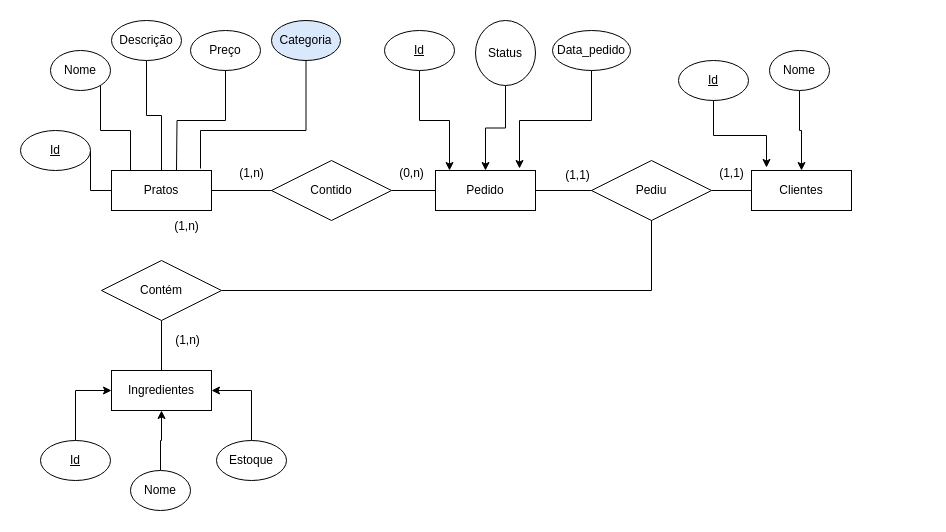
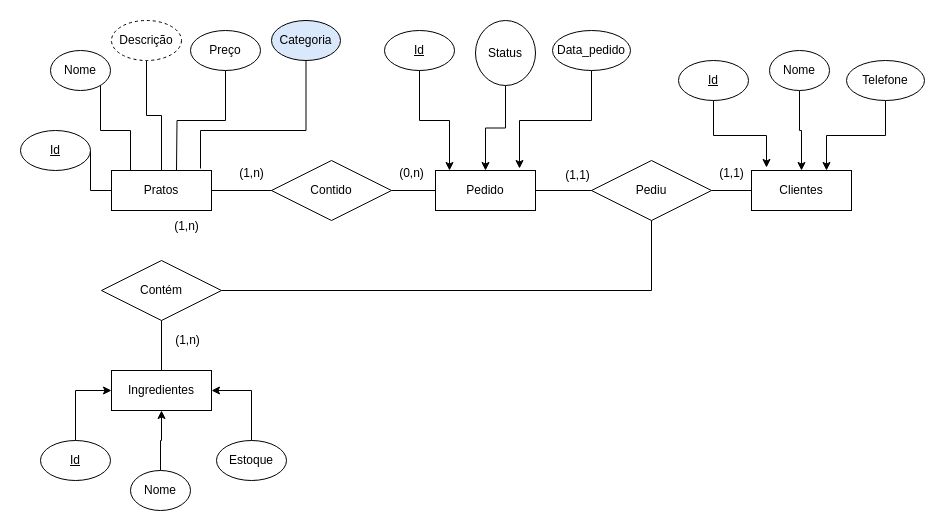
  <mxCell id="0" />
  <mxCell id="1" parent="0" />
  <mxCell id="2" value="Pratos" style="whiteSpace=wrap;html=1;align=center;" vertex="1" parent="1"><mxGeometry x="111" y="170" width="100" height="40" as="geometry" /></mxCell>
  <mxCell id="3" value="Ingredientes" style="whiteSpace=wrap;html=1;align=center;" vertex="1" parent="1"><mxGeometry x="111" y="370" width="100" height="40" as="geometry" /></mxCell>
  <mxCell id="4" value="Clientes" style="whiteSpace=wrap;html=1;align=center;" vertex="1" parent="1"><mxGeometry x="751" y="170" width="100" height="40" as="geometry" /></mxCell>
  <mxCell id="5" value="" style="edgeStyle=orthogonalEdgeStyle;rounded=0;orthogonalLoop=1;jettySize=auto;html=1;endArrow=none;endFill=0;" edge="1" parent="1" source="7" target="2"><mxGeometry relative="1" as="geometry" /></mxCell>
  <mxCell id="6" value="" style="edgeStyle=orthogonalEdgeStyle;rounded=0;orthogonalLoop=1;jettySize=auto;html=1;endArrow=none;endFill=0;" edge="1" parent="1" source="7" target="11"><mxGeometry relative="1" as="geometry" /></mxCell>
  <mxCell id="7" value="Contido" style="shape=rhombus;perimeter=rhombusPerimeter;whiteSpace=wrap;html=1;align=center;" vertex="1" parent="1"><mxGeometry x="271" y="160" width="120" height="60" as="geometry" /></mxCell>
  <mxCell id="8" value="" style="edgeStyle=orthogonalEdgeStyle;rounded=0;orthogonalLoop=1;jettySize=auto;html=1;endArrow=none;endFill=0;" edge="1" parent="1" source="10" target="11"><mxGeometry relative="1" as="geometry" /></mxCell>
  <mxCell id="9" value="" style="edgeStyle=orthogonalEdgeStyle;rounded=0;orthogonalLoop=1;jettySize=auto;html=1;endArrow=none;endFill=0;" edge="1" parent="1" source="10" target="4"><mxGeometry relative="1" as="geometry" /></mxCell>
  <mxCell id="10" value="Pediu" style="shape=rhombus;perimeter=rhombusPerimeter;whiteSpace=wrap;html=1;align=center;" vertex="1" parent="1"><mxGeometry x="591" y="160" width="120" height="60" as="geometry" /></mxCell>
  <mxCell id="11" value="Pedido" style="whiteSpace=wrap;html=1;align=center;" vertex="1" parent="1"><mxGeometry x="435" y="170" width="100" height="40" as="geometry" /></mxCell>
  <mxCell id="12" value="" style="edgeStyle=orthogonalEdgeStyle;rounded=0;orthogonalLoop=1;jettySize=auto;html=1;endArrow=none;endFill=0;" edge="1" parent="1" source="14" target="10"><mxGeometry relative="1" as="geometry" /></mxCell>
  <mxCell id="13" value="" style="edgeStyle=orthogonalEdgeStyle;rounded=0;orthogonalLoop=1;jettySize=auto;html=1;endArrow=none;endFill=0;" edge="1" parent="1" source="14" target="3"><mxGeometry relative="1" as="geometry" /></mxCell>
  <mxCell id="14" value="Contém" style="shape=rhombus;perimeter=rhombusPerimeter;whiteSpace=wrap;html=1;align=center;" vertex="1" parent="1"><mxGeometry x="101" y="260" width="120" height="60" as="geometry" /></mxCell>
  <mxCell id="15" value="(1,n)" style="text;html=1;align=center;verticalAlign=middle;resizable=0;points=[];autosize=1;strokeColor=none;fillColor=none;" vertex="1" parent="1"><mxGeometry x="226" y="158" width="50" height="30" as="geometry" /></mxCell>
  <mxCell id="16" value="(0,n)" style="text;html=1;align=center;verticalAlign=middle;resizable=0;points=[];autosize=1;strokeColor=none;fillColor=none;" vertex="1" parent="1"><mxGeometry x="386" y="158" width="50" height="30" as="geometry" /></mxCell>
  <mxCell id="17" value="(1,1)" style="text;html=1;align=center;verticalAlign=middle;resizable=0;points=[];autosize=1;strokeColor=none;fillColor=none;" vertex="1" parent="1"><mxGeometry x="552" y="160" width="50" height="30" as="geometry" /></mxCell>
  <mxCell id="18" value="(1,1)" style="text;html=1;align=center;verticalAlign=middle;resizable=0;points=[];autosize=1;strokeColor=none;fillColor=none;" vertex="1" parent="1"><mxGeometry x="706" y="158" width="50" height="30" as="geometry" /></mxCell>
  <mxCell id="19" value="(1,n)" style="text;html=1;align=center;verticalAlign=middle;resizable=0;points=[];autosize=1;strokeColor=none;fillColor=none;" vertex="1" parent="1"><mxGeometry x="161" y="211" width="50" height="30" as="geometry" /></mxCell>
  <mxCell id="20" value="(1,n)" style="text;html=1;align=center;verticalAlign=middle;resizable=0;points=[];autosize=1;strokeColor=none;fillColor=none;" vertex="1" parent="1"><mxGeometry x="162" y="325" width="50" height="30" as="geometry" /></mxCell>
  <mxCell id="21" value="" style="edgeStyle=orthogonalEdgeStyle;rounded=0;orthogonalLoop=1;jettySize=auto;html=1;endArrow=none;endFill=0;" edge="1" parent="1" source="22" target="2"><mxGeometry relative="1" as="geometry"><Array as="points"><mxPoint x="100" y="130" /><mxPoint x="130" y="130" /></Array></mxGeometry></mxCell>
  <mxCell id="22" value="Nome" style="ellipse;whiteSpace=wrap;html=1;align=center;" vertex="1" parent="1"><mxGeometry x="50" y="50" width="60" height="40" as="geometry" /></mxCell>
  <mxCell id="23" value="" style="edgeStyle=orthogonalEdgeStyle;rounded=0;orthogonalLoop=1;jettySize=auto;html=1;endArrow=none;endFill=0;" edge="1" parent="1" source="24" target="2"><mxGeometry relative="1" as="geometry" /></mxCell>
- <mxCell id="24" value="Descrição" style="ellipse;whiteSpace=wrap;html=1;align=center;" vertex="1" parent="1"><mxGeometry x="111" y="20" width="70" height="40" as="geometry" /></mxCell>
+ <mxCell id="24" value="Descrição" style="ellipse;whiteSpace=wrap;html=1;align=center;dashed=1;" vertex="1" parent="1"><mxGeometry x="111" y="20" width="70" height="40" as="geometry" /></mxCell>
  <mxCell id="25" value="Preço" style="ellipse;whiteSpace=wrap;html=1;align=center;" vertex="1" parent="1"><mxGeometry x="190" y="30" width="70" height="40" as="geometry" /></mxCell>
  <mxCell id="26" value="Categoria" style="ellipse;whiteSpace=wrap;html=1;align=center;fillColor=#dae8fc;" vertex="1" parent="1"><mxGeometry x="271" y="20" width="69" height="40" as="geometry" /></mxCell>
  <mxCell id="27" style="edgeStyle=orthogonalEdgeStyle;rounded=0;orthogonalLoop=1;jettySize=auto;html=1;exitX=0.5;exitY=1;exitDx=0;exitDy=0;endArrow=none;endFill=0;" edge="1" parent="1" source="25"><mxGeometry relative="1" as="geometry"><mxPoint x="176" y="170" as="targetPoint" /></mxGeometry></mxCell>
  <mxCell id="28" style="edgeStyle=orthogonalEdgeStyle;rounded=0;orthogonalLoop=1;jettySize=auto;html=1;exitX=0.5;exitY=1;exitDx=0;exitDy=0;entryX=0.89;entryY=-0.05;entryDx=0;entryDy=0;entryPerimeter=0;endArrow=none;endFill=0;" edge="1" parent="1" source="26" target="2"><mxGeometry relative="1" as="geometry"><Array as="points"><mxPoint x="306" y="130" /><mxPoint x="200" y="130" /></Array></mxGeometry></mxCell>
  <mxCell id="29" value="" style="edgeStyle=orthogonalEdgeStyle;rounded=0;orthogonalLoop=1;jettySize=auto;html=1;endArrow=none;endFill=0;" edge="1" parent="1" source="30" target="2"><mxGeometry relative="1" as="geometry"><Array as="points"><mxPoint x="90" y="190" /></Array></mxGeometry></mxCell>
  <mxCell id="30" value="Id" style="ellipse;whiteSpace=wrap;html=1;align=center;fontStyle=4;" vertex="1" parent="1"><mxGeometry x="20" y="130" width="70" height="40" as="geometry" /></mxCell>
  <mxCell id="31" value="" style="edgeStyle=orthogonalEdgeStyle;rounded=0;orthogonalLoop=1;jettySize=auto;html=1;" edge="1" parent="1" source="32" target="11"><mxGeometry relative="1" as="geometry" /></mxCell>
  <mxCell id="32" value="Status" style="ellipse;whiteSpace=wrap;html=1;align=center;" vertex="1" parent="1"><mxGeometry x="475" y="20" width="60" height="65" as="geometry" /></mxCell>
  <mxCell id="33" value="Data_pedido" style="ellipse;whiteSpace=wrap;html=1;align=center;" vertex="1" parent="1"><mxGeometry x="552" y="30" width="78" height="40" as="geometry" /></mxCell>
  <mxCell id="34" value="Id" style="ellipse;whiteSpace=wrap;html=1;align=center;fontStyle=4;" vertex="1" parent="1"><mxGeometry x="384" y="30" width="70" height="40" as="geometry" /></mxCell>
  <mxCell id="35" value="" style="edgeStyle=orthogonalEdgeStyle;rounded=0;orthogonalLoop=1;jettySize=auto;html=1;" edge="1" parent="1" source="36" target="4"><mxGeometry relative="1" as="geometry" /></mxCell>
  <mxCell id="36" value="Nome" style="ellipse;whiteSpace=wrap;html=1;align=center;" vertex="1" parent="1"><mxGeometry x="769" y="50" width="60" height="40" as="geometry" /></mxCell>
+ <mxCell id="37" style="edgeStyle=orthogonalEdgeStyle;rounded=0;orthogonalLoop=1;jettySize=auto;html=1;exitX=0.5;exitY=1;exitDx=0;exitDy=0;entryX=0.75;entryY=0;entryDx=0;entryDy=0;" edge="1" parent="1" source="38" target="4"><mxGeometry relative="1" as="geometry" /></mxCell>
+ <mxCell id="38" value="Telefone" style="ellipse;whiteSpace=wrap;html=1;align=center;" vertex="1" parent="1"><mxGeometry x="846" y="60" width="78" height="40" as="geometry" /></mxCell>
  <mxCell id="39" value="Id" style="ellipse;whiteSpace=wrap;html=1;align=center;fontStyle=4;" vertex="1" parent="1"><mxGeometry x="678" y="60" width="70" height="40" as="geometry" /></mxCell>
  <mxCell id="40" style="edgeStyle=orthogonalEdgeStyle;rounded=0;orthogonalLoop=1;jettySize=auto;html=1;exitX=0.5;exitY=1;exitDx=0;exitDy=0;entryX=0.15;entryY=-0.075;entryDx=0;entryDy=0;entryPerimeter=0;" edge="1" parent="1" source="39" target="4"><mxGeometry relative="1" as="geometry" /></mxCell>
  <mxCell id="41" style="edgeStyle=orthogonalEdgeStyle;rounded=0;orthogonalLoop=1;jettySize=auto;html=1;exitX=0.5;exitY=0;exitDx=0;exitDy=0;entryX=0.5;entryY=1;entryDx=0;entryDy=0;" edge="1" parent="1" source="42" target="3"><mxGeometry relative="1" as="geometry" /></mxCell>
  <mxCell id="42" value="Nome" style="ellipse;whiteSpace=wrap;html=1;align=center;" vertex="1" parent="1"><mxGeometry x="130" y="470" width="60" height="40" as="geometry" /></mxCell>
  <mxCell id="43" style="edgeStyle=orthogonalEdgeStyle;rounded=0;orthogonalLoop=1;jettySize=auto;html=1;exitX=0.5;exitY=0;exitDx=0;exitDy=0;entryX=1;entryY=0.5;entryDx=0;entryDy=0;" edge="1" parent="1" source="44" target="3"><mxGeometry relative="1" as="geometry" /></mxCell>
  <mxCell id="44" value="Estoque" style="ellipse;whiteSpace=wrap;html=1;align=center;" vertex="1" parent="1"><mxGeometry x="216" y="440" width="70" height="40" as="geometry" /></mxCell>
  <mxCell id="45" style="edgeStyle=orthogonalEdgeStyle;rounded=0;orthogonalLoop=1;jettySize=auto;html=1;exitX=0.5;exitY=0;exitDx=0;exitDy=0;entryX=0;entryY=0.5;entryDx=0;entryDy=0;" edge="1" parent="1" source="46" target="3"><mxGeometry relative="1" as="geometry" /></mxCell>
  <mxCell id="46" value="Id" style="ellipse;whiteSpace=wrap;html=1;align=center;fontStyle=4;" vertex="1" parent="1"><mxGeometry y="440" width="70" height="40" as="geometry" x="40" /></mxCell>
  <mxCell id="47" style="edgeStyle=orthogonalEdgeStyle;rounded=0;orthogonalLoop=1;jettySize=auto;html=1;exitX=0.5;exitY=1;exitDx=0;exitDy=0;entryX=0.14;entryY=0;entryDx=0;entryDy=0;entryPerimeter=0;" edge="1" parent="1" source="34" target="11"><mxGeometry relative="1" as="geometry" /></mxCell>
  <mxCell id="48" style="edgeStyle=orthogonalEdgeStyle;rounded=0;orthogonalLoop=1;jettySize=auto;html=1;exitX=0.5;exitY=1;exitDx=0;exitDy=0;entryX=0.84;entryY=-0.05;entryDx=0;entryDy=0;entryPerimeter=0;" edge="1" parent="1" source="33" target="11"><mxGeometry relative="1" as="geometry" /></mxCell>
